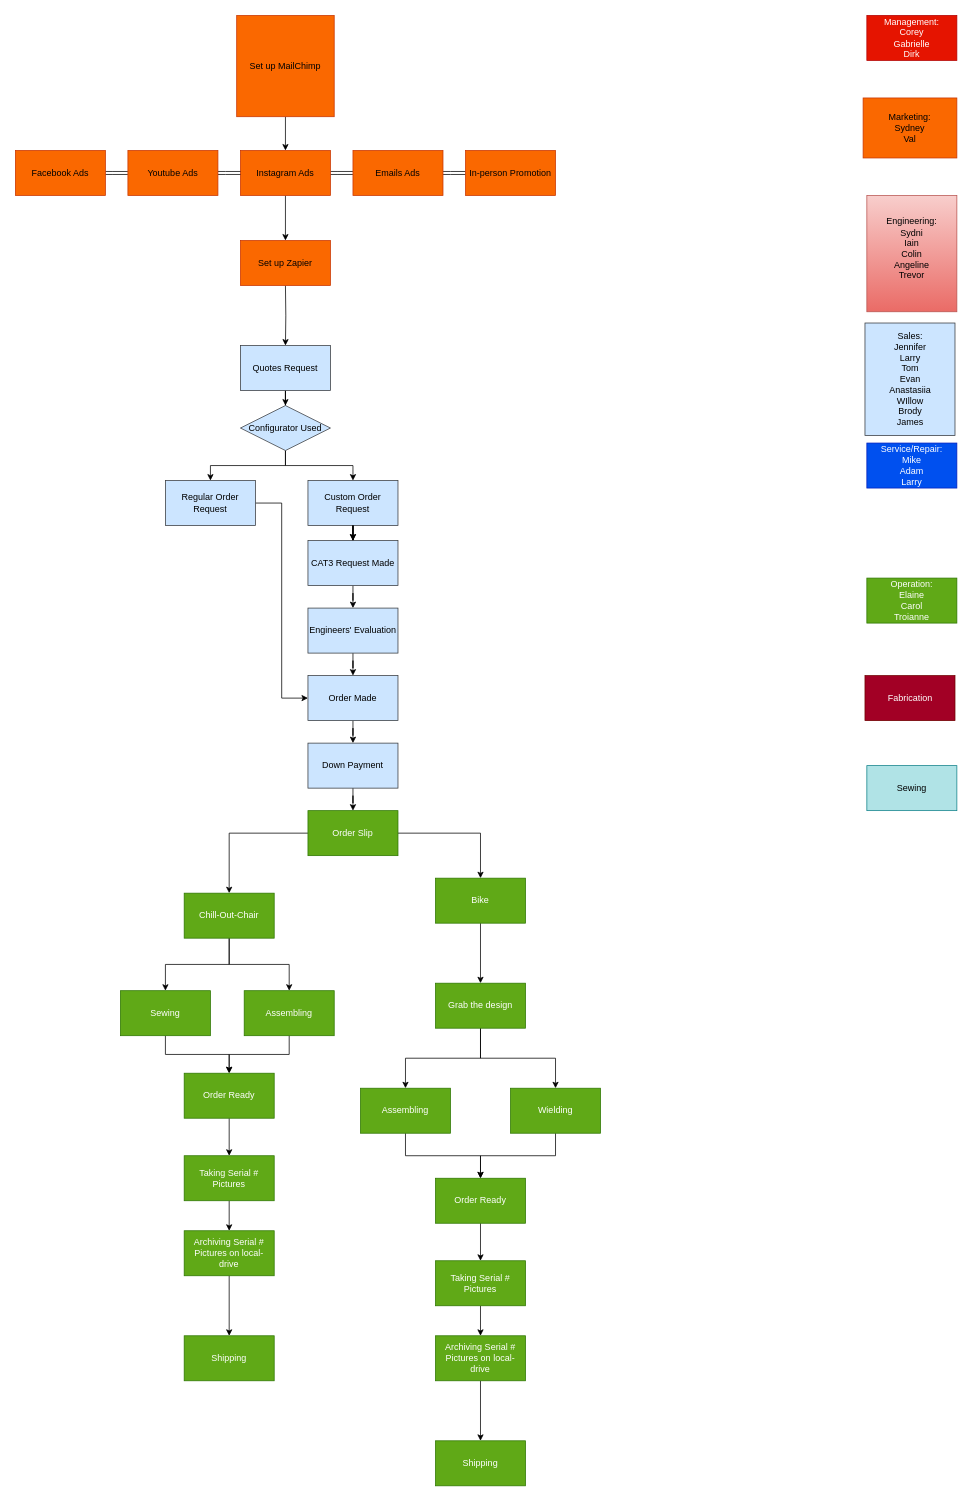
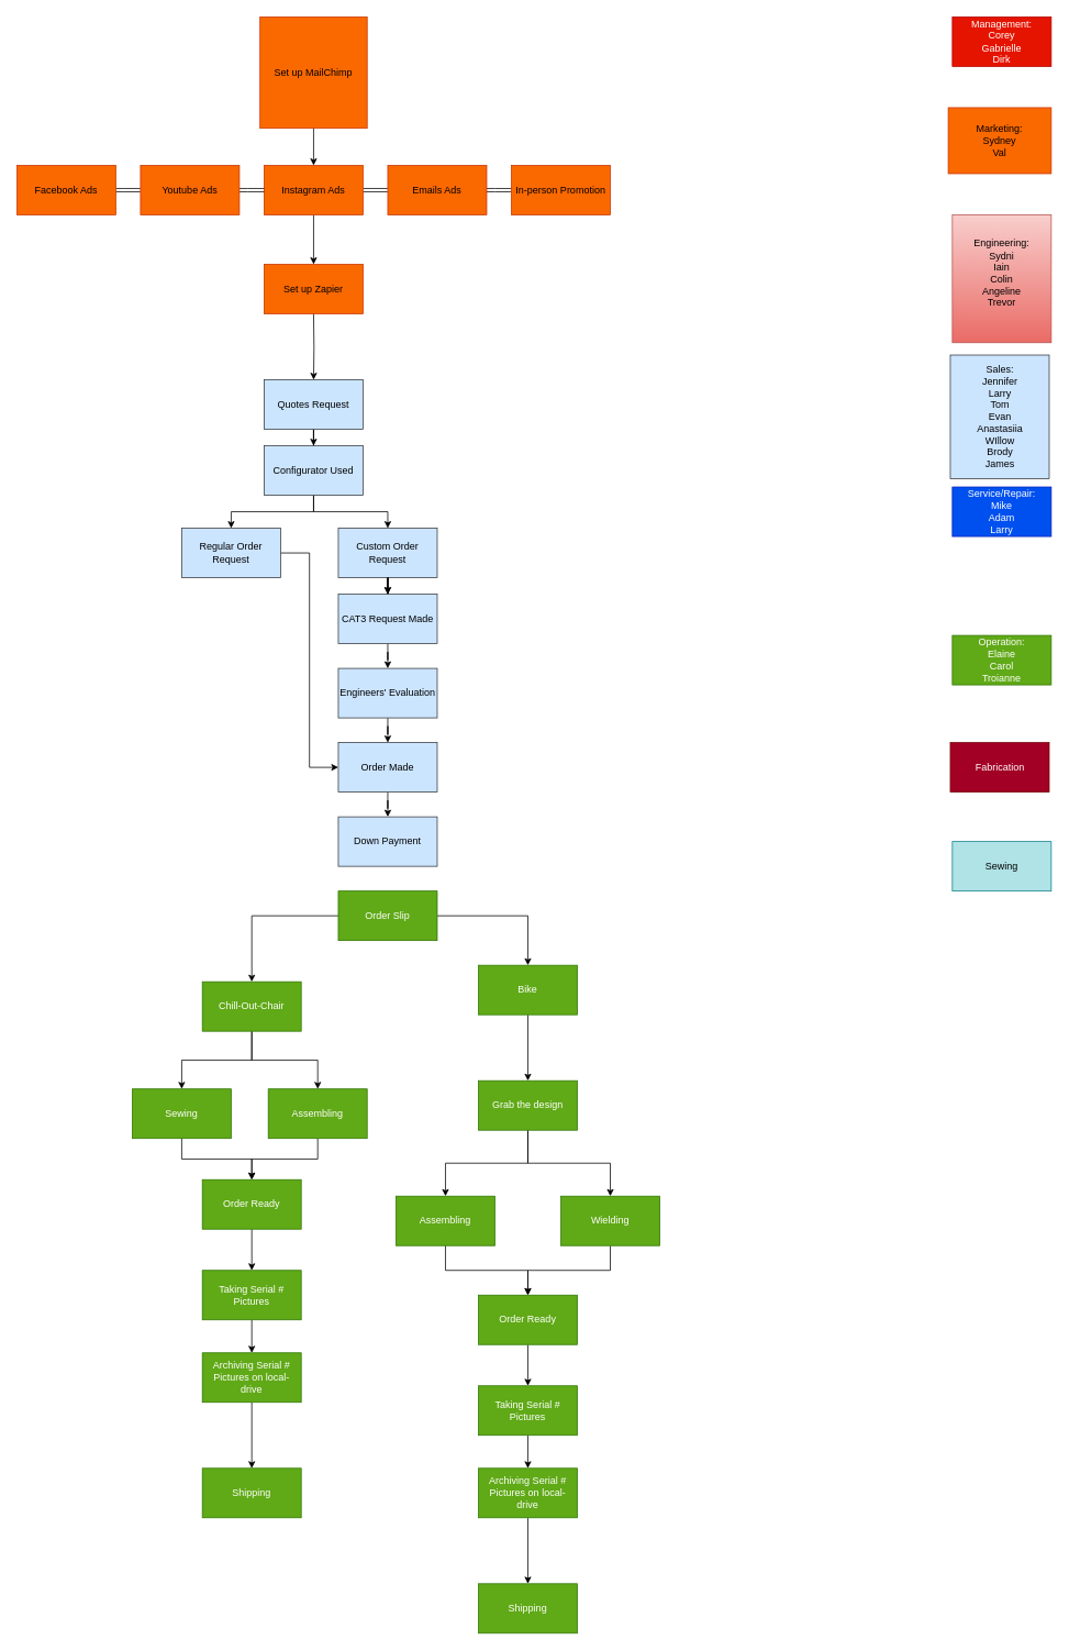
  <mxCell id="0" />
  <mxCell id="1" parent="0" />
  <mxCell id="2" value="" style="edgeStyle=orthogonalEdgeStyle;rounded=0;orthogonalLoop=1;jettySize=auto;html=1;" parent="1" source="3" target="6" edge="1"><mxGeometry relative="1" as="geometry" /></mxCell>
  <mxCell id="3" value="Quotes Request" style="rounded=0;whiteSpace=wrap;html=1;fillColor=#cce5ff;strokeColor=#36393d;" parent="1" vertex="1"><mxGeometry x="320" y="460" width="120" height="60" as="geometry" /></mxCell>
  <mxCell id="4" value="" style="edgeStyle=orthogonalEdgeStyle;rounded=0;orthogonalLoop=1;jettySize=auto;html=1;" parent="1" source="6" target="8" edge="1"><mxGeometry relative="1" as="geometry" /></mxCell>
  <mxCell id="5" value="" style="edgeStyle=orthogonalEdgeStyle;rounded=0;orthogonalLoop=1;jettySize=auto;html=1;" parent="1" source="6" target="10" edge="1"><mxGeometry relative="1" as="geometry" /></mxCell>
- <mxCell id="6" value="Configurator Used" style="rhombus;whiteSpace=wrap;html=1;fillColor=#cce5ff;strokeColor=#36393d;" parent="1" vertex="1"><mxGeometry x="320" y="540" width="120" height="60" as="geometry" /></mxCell>
+ <mxCell id="6" value="Configurator Used" style="rounded=0;whiteSpace=wrap;html=1;fillColor=#cce5ff;strokeColor=#36393d;" parent="1" vertex="1"><mxGeometry x="320" y="540" width="120" height="60" as="geometry" /></mxCell>
  <mxCell id="7" value="" style="edgeStyle=orthogonalEdgeStyle;rounded=0;orthogonalLoop=1;jettySize=auto;html=1;" parent="1" source="17" target="12" edge="1"><mxGeometry relative="1" as="geometry" /></mxCell>
  <mxCell id="8" value="Custom Order Request" style="rounded=0;whiteSpace=wrap;html=1;fillColor=#cce5ff;strokeColor=#36393d;" parent="1" vertex="1"><mxGeometry x="410" y="640" width="120" height="60" as="geometry" /></mxCell>
  <mxCell id="9" style="edgeStyle=orthogonalEdgeStyle;rounded=0;orthogonalLoop=1;jettySize=auto;html=1;entryX=0;entryY=0.5;entryDx=0;entryDy=0;" parent="1" source="10" target="14" edge="1"><mxGeometry relative="1" as="geometry" /></mxCell>
  <mxCell id="10" value="Regular Order Request" style="rounded=0;whiteSpace=wrap;html=1;fillColor=#cce5ff;strokeColor=#36393d;" parent="1" vertex="1"><mxGeometry x="220" y="640" width="120" height="60" as="geometry" /></mxCell>
  <mxCell id="11" value="" style="edgeStyle=orthogonalEdgeStyle;rounded=0;orthogonalLoop=1;jettySize=auto;html=1;" parent="1" source="12" target="14" edge="1"><mxGeometry relative="1" as="geometry" /></mxCell>
  <mxCell id="12" value="Engineers' Evaluation" style="rounded=0;whiteSpace=wrap;html=1;fillColor=#cce5ff;strokeColor=#36393d;" parent="1" vertex="1"><mxGeometry x="410" y="810" width="120" height="60" as="geometry" /></mxCell>
  <mxCell id="13" value="" style="edgeStyle=orthogonalEdgeStyle;rounded=0;orthogonalLoop=1;jettySize=auto;html=1;" parent="1" source="14" target="19" edge="1"><mxGeometry relative="1" as="geometry" /></mxCell>
  <mxCell id="14" value="Order Made" style="rounded=0;whiteSpace=wrap;html=1;fillColor=#cce5ff;strokeColor=#36393d;" parent="1" vertex="1"><mxGeometry x="410" y="900" width="120" height="60" as="geometry" /></mxCell>
  <mxCell id="15" value="" style="edgeStyle=orthogonalEdgeStyle;rounded=0;orthogonalLoop=1;jettySize=auto;html=1;" parent="1" source="8" target="17" edge="1"><mxGeometry relative="1" as="geometry"><mxPoint x="470" y="700" as="sourcePoint" /><mxPoint x="470" y="920" as="targetPoint" /></mxGeometry></mxCell>
  <mxCell id="16" value="" style="edgeStyle=orthogonalEdgeStyle;rounded=0;orthogonalLoop=1;jettySize=auto;html=1;" parent="1" source="8" target="17" edge="1"><mxGeometry relative="1" as="geometry"><mxPoint x="470" y="700" as="sourcePoint" /><mxPoint x="470" y="840" as="targetPoint" /></mxGeometry></mxCell>
  <mxCell id="17" value="CAT3 Request Made" style="rounded=0;whiteSpace=wrap;html=1;fillColor=#cce5ff;strokeColor=#36393d;" parent="1" vertex="1"><mxGeometry x="410" y="720" width="120" height="60" as="geometry" /></mxCell>
- <mxCell id="18" value="" style="edgeStyle=orthogonalEdgeStyle;rounded=0;orthogonalLoop=1;jettySize=auto;html=1;" parent="1" source="19" target="36" edge="1"><mxGeometry relative="1" as="geometry" /></mxCell>
  <mxCell id="19" value="Down Payment" style="whiteSpace=wrap;html=1;rounded=0;fillColor=#cce5ff;strokeColor=#36393d;" parent="1" vertex="1"><mxGeometry x="410" y="990" width="120" height="60" as="geometry" /></mxCell>
  <mxCell id="20" value="" style="edgeStyle=orthogonalEdgeStyle;rounded=0;orthogonalLoop=1;jettySize=auto;html=1;" parent="1" target="3" edge="1"><mxGeometry relative="1" as="geometry"><mxPoint x="380" y="380" as="sourcePoint" /></mxGeometry></mxCell>
  <mxCell id="21" value="" style="edgeStyle=orthogonalEdgeStyle;rounded=0;orthogonalLoop=1;jettySize=auto;html=1;shape=link;" parent="1" source="22" target="30" edge="1"><mxGeometry relative="1" as="geometry" /></mxCell>
  <mxCell id="22" value="Facebook Ads" style="rounded=0;whiteSpace=wrap;html=1;fillColor=#fa6800;fontColor=#000000;strokeColor=#C73500;" parent="1" vertex="1"><mxGeometry x="20" y="200" width="120" height="60" as="geometry" /></mxCell>
  <mxCell id="23" value="" style="edgeStyle=orthogonalEdgeStyle;rounded=0;orthogonalLoop=1;jettySize=auto;html=1;shape=link;" parent="1" source="25" target="27" edge="1"><mxGeometry relative="1" as="geometry" /></mxCell>
  <mxCell id="24" style="edgeStyle=orthogonalEdgeStyle;rounded=0;orthogonalLoop=1;jettySize=auto;html=1;" parent="1" source="25" target="33" edge="1"><mxGeometry relative="1" as="geometry" /></mxCell>
  <mxCell id="25" value="Instagram Ads" style="whiteSpace=wrap;html=1;fillColor=#fa6800;fontColor=#000000;strokeColor=#C73500;" parent="1" vertex="1"><mxGeometry x="320" y="200" width="120" height="60" as="geometry" /></mxCell>
  <mxCell id="26" value="" style="edgeStyle=orthogonalEdgeStyle;rounded=0;orthogonalLoop=1;jettySize=auto;html=1;shape=link;" parent="1" source="27" target="28" edge="1"><mxGeometry relative="1" as="geometry" /></mxCell>
  <mxCell id="27" value="Emails Ads" style="whiteSpace=wrap;html=1;fillColor=#fa6800;fontColor=#000000;strokeColor=#C73500;" parent="1" vertex="1"><mxGeometry x="470" y="200" width="120" height="60" as="geometry" /></mxCell>
  <mxCell id="28" value="In-person Promotion" style="rounded=0;whiteSpace=wrap;html=1;fillColor=#fa6800;fontColor=#000000;strokeColor=#C73500;" parent="1" vertex="1"><mxGeometry x="620" y="200" width="120" height="60" as="geometry" /></mxCell>
  <mxCell id="29" value="" style="edgeStyle=orthogonalEdgeStyle;rounded=0;orthogonalLoop=1;jettySize=auto;html=1;shape=link;" parent="1" source="30" target="25" edge="1"><mxGeometry relative="1" as="geometry" /></mxCell>
  <mxCell id="30" value="Youtube Ads" style="rounded=0;whiteSpace=wrap;html=1;fillColor=#fa6800;fontColor=#000000;strokeColor=#C73500;" parent="1" vertex="1"><mxGeometry x="170" y="200" width="120" height="60" as="geometry" /></mxCell>
  <mxCell id="31" value="" style="edgeStyle=orthogonalEdgeStyle;rounded=0;orthogonalLoop=1;jettySize=auto;html=1;" parent="1" source="32" target="25" edge="1"><mxGeometry relative="1" as="geometry" /></mxCell>
  <mxCell id="32" value="Set up MailChimp" style="rounded=0;whiteSpace=wrap;html=1;fillColor=#fa6800;fontColor=#000000;strokeColor=#C73500;" parent="1" vertex="1"><mxGeometry x="315" y="20" width="130" height="135" as="geometry" /></mxCell>
  <mxCell id="33" value="Set up Zapier" style="whiteSpace=wrap;html=1;fillColor=#fa6800;fontColor=#000000;strokeColor=#C73500;" parent="1" vertex="1"><mxGeometry x="320" y="320" width="120" height="60" as="geometry" /></mxCell>
  <mxCell id="34" value="" style="edgeStyle=orthogonalEdgeStyle;rounded=0;orthogonalLoop=1;jettySize=auto;html=1;" parent="1" source="36" target="39" edge="1"><mxGeometry relative="1" as="geometry" /></mxCell>
  <mxCell id="35" value="" style="edgeStyle=orthogonalEdgeStyle;rounded=0;orthogonalLoop=1;jettySize=auto;html=1;" parent="1" source="36" target="41" edge="1"><mxGeometry relative="1" as="geometry" /></mxCell>
  <mxCell id="36" value="Order Slip" style="whiteSpace=wrap;html=1;rounded=0;fillColor=#60a917;strokeColor=#2D7600;fontColor=#ffffff;" parent="1" vertex="1"><mxGeometry x="410" y="1080" width="120" height="60" as="geometry" /></mxCell>
  <mxCell id="37" value="" style="edgeStyle=orthogonalEdgeStyle;rounded=0;orthogonalLoop=1;jettySize=auto;html=1;" parent="1" source="39" target="46" edge="1"><mxGeometry relative="1" as="geometry" /></mxCell>
  <mxCell id="38" value="" style="edgeStyle=orthogonalEdgeStyle;rounded=0;orthogonalLoop=1;jettySize=auto;html=1;" parent="1" source="39" target="48" edge="1"><mxGeometry relative="1" as="geometry" /></mxCell>
  <mxCell id="39" value="Chill-Out-Chair" style="whiteSpace=wrap;html=1;rounded=0;fillColor=#60a917;strokeColor=#2D7600;fontColor=#ffffff;" parent="1" vertex="1"><mxGeometry x="245" y="1190" width="120" height="60" as="geometry" /></mxCell>
  <mxCell id="40" value="" style="edgeStyle=orthogonalEdgeStyle;rounded=0;orthogonalLoop=1;jettySize=auto;html=1;" parent="1" source="41" target="44" edge="1"><mxGeometry relative="1" as="geometry" /></mxCell>
  <mxCell id="41" value="Bike" style="whiteSpace=wrap;html=1;rounded=0;fillColor=#60a917;strokeColor=#2D7600;fontColor=#ffffff;" parent="1" vertex="1"><mxGeometry x="580" y="1170" width="120" height="60" as="geometry" /></mxCell>
  <mxCell id="42" value="" style="edgeStyle=orthogonalEdgeStyle;rounded=0;orthogonalLoop=1;jettySize=auto;html=1;" parent="1" source="44" target="50" edge="1"><mxGeometry relative="1" as="geometry" /></mxCell>
  <mxCell id="43" value="" style="edgeStyle=orthogonalEdgeStyle;rounded=0;orthogonalLoop=1;jettySize=auto;html=1;" parent="1" source="44" target="52" edge="1"><mxGeometry relative="1" as="geometry" /></mxCell>
  <mxCell id="44" value="Grab the design" style="whiteSpace=wrap;html=1;fillColor=#60a917;strokeColor=#2D7600;rounded=0;fontColor=#ffffff;" parent="1" vertex="1"><mxGeometry x="580" y="1310" width="120" height="60" as="geometry" /></mxCell>
  <mxCell id="45" value="" style="edgeStyle=orthogonalEdgeStyle;rounded=0;orthogonalLoop=1;jettySize=auto;html=1;" parent="1" source="46" target="54" edge="1"><mxGeometry relative="1" as="geometry" /></mxCell>
  <mxCell id="46" value="Sewing" style="whiteSpace=wrap;html=1;fillColor=#60a917;strokeColor=#2D7600;rounded=0;fontColor=#ffffff;" parent="1" vertex="1"><mxGeometry x="160" y="1320" width="120" height="60" as="geometry" /></mxCell>
  <mxCell id="47" value="" style="edgeStyle=orthogonalEdgeStyle;rounded=0;orthogonalLoop=1;jettySize=auto;html=1;" parent="1" source="48" target="54" edge="1"><mxGeometry relative="1" as="geometry" /></mxCell>
  <mxCell id="48" value="Assembling" style="whiteSpace=wrap;html=1;rounded=0;fillColor=#60a917;strokeColor=#2D7600;fontColor=#ffffff;" parent="1" vertex="1"><mxGeometry x="325" y="1320" width="120" height="60" as="geometry" /></mxCell>
  <mxCell id="49" value="" style="edgeStyle=orthogonalEdgeStyle;rounded=0;orthogonalLoop=1;jettySize=auto;html=1;" parent="1" source="50" target="56" edge="1"><mxGeometry relative="1" as="geometry" /></mxCell>
  <mxCell id="50" value="Assembling" style="whiteSpace=wrap;html=1;fillColor=#60a917;strokeColor=#2D7600;fontColor=#ffffff;rounded=0;" parent="1" vertex="1"><mxGeometry x="480" y="1450" width="120" height="60" as="geometry" /></mxCell>
  <mxCell id="51" style="edgeStyle=orthogonalEdgeStyle;rounded=0;orthogonalLoop=1;jettySize=auto;html=1;" parent="1" source="52" target="56" edge="1"><mxGeometry relative="1" as="geometry" /></mxCell>
  <mxCell id="52" value="Wielding" style="whiteSpace=wrap;html=1;fillColor=#60a917;strokeColor=#2D7600;fontColor=#ffffff;rounded=0;" parent="1" vertex="1"><mxGeometry x="680" y="1450" width="120" height="60" as="geometry" /></mxCell>
  <mxCell id="53" value="" style="edgeStyle=orthogonalEdgeStyle;rounded=0;orthogonalLoop=1;jettySize=auto;html=1;" parent="1" source="54" target="58" edge="1"><mxGeometry relative="1" as="geometry" /></mxCell>
  <mxCell id="54" value="Order Ready" style="whiteSpace=wrap;html=1;fillColor=#60a917;strokeColor=#2D7600;fontColor=#ffffff;rounded=0;" parent="1" vertex="1"><mxGeometry x="245" y="1430" width="120" height="60" as="geometry" /></mxCell>
  <mxCell id="55" style="edgeStyle=orthogonalEdgeStyle;rounded=0;orthogonalLoop=1;jettySize=auto;html=1;" parent="1" source="56" target="60" edge="1"><mxGeometry relative="1" as="geometry" /></mxCell>
  <mxCell id="56" value="Order Ready" style="whiteSpace=wrap;html=1;fillColor=#60a917;strokeColor=#2D7600;fontColor=#ffffff;rounded=0;" parent="1" vertex="1"><mxGeometry x="580" y="1570" width="120" height="60" as="geometry" /></mxCell>
  <mxCell id="57" value="" style="edgeStyle=orthogonalEdgeStyle;rounded=0;orthogonalLoop=1;jettySize=auto;html=1;" parent="1" source="58" target="62" edge="1"><mxGeometry relative="1" as="geometry" /></mxCell>
  <mxCell id="58" value="Taking Serial # Pictures" style="whiteSpace=wrap;html=1;fillColor=#60a917;strokeColor=#2D7600;fontColor=#ffffff;rounded=0;" parent="1" vertex="1"><mxGeometry x="245" y="1540" width="120" height="60" as="geometry" /></mxCell>
  <mxCell id="59" style="edgeStyle=orthogonalEdgeStyle;rounded=0;orthogonalLoop=1;jettySize=auto;html=1;" parent="1" source="60" target="64" edge="1"><mxGeometry relative="1" as="geometry" /></mxCell>
  <mxCell id="60" value="Taking Serial # Pictures" style="whiteSpace=wrap;html=1;fillColor=#60a917;strokeColor=#2D7600;fontColor=#ffffff;rounded=0;" parent="1" vertex="1"><mxGeometry x="580" y="1680" width="120" height="60" as="geometry" /></mxCell>
  <mxCell id="61" value="" style="edgeStyle=orthogonalEdgeStyle;rounded=0;orthogonalLoop=1;jettySize=auto;html=1;" parent="1" source="62" target="73" edge="1"><mxGeometry relative="1" as="geometry" /></mxCell>
  <mxCell id="62" value="Archiving Serial # Pictures on local-drive" style="whiteSpace=wrap;html=1;fillColor=#60a917;strokeColor=#2D7600;fontColor=#ffffff;rounded=0;" parent="1" vertex="1"><mxGeometry x="245" y="1640" width="120" height="60" as="geometry" /></mxCell>
  <mxCell id="63" value="" style="edgeStyle=orthogonalEdgeStyle;rounded=0;orthogonalLoop=1;jettySize=auto;html=1;" parent="1" source="64" target="74" edge="1"><mxGeometry relative="1" as="geometry" /></mxCell>
  <mxCell id="64" value="Archiving Serial # Pictures on local-drive" style="whiteSpace=wrap;html=1;fillColor=#60a917;strokeColor=#2D7600;fontColor=#ffffff;rounded=0;" parent="1" vertex="1"><mxGeometry x="580" y="1780" width="120" height="60" as="geometry" /></mxCell>
  <mxCell id="65" value="Marketing:&lt;div&gt;&lt;span style=&quot;background-color: transparent; color: light-dark(rgb(0, 0, 0), rgb(237, 237, 237));&quot;&gt;Sydney&lt;/span&gt;&lt;div&gt;&lt;div&gt;Val&lt;/div&gt;&lt;/div&gt;&lt;/div&gt;" style="text;html=1;align=center;verticalAlign=middle;whiteSpace=wrap;rounded=0;fillColor=#fa6800;fontColor=#000000;strokeColor=#C73500;" parent="1" vertex="1"><mxGeometry x="1150" y="130" width="125" height="80" as="geometry" /></mxCell>
  <mxCell id="66" value="Sales:&lt;div&gt;Jennifer&lt;/div&gt;&lt;div&gt;Larry&lt;/div&gt;&lt;div&gt;Tom&lt;/div&gt;&lt;div&gt;Evan&lt;/div&gt;&lt;div&gt;Anastasiia&lt;/div&gt;&lt;div&gt;WIllow&lt;/div&gt;&lt;div&gt;Brody&lt;/div&gt;&lt;div&gt;James&lt;/div&gt;" style="rounded=0;whiteSpace=wrap;html=1;fillColor=#cce5ff;strokeColor=#36393d;" parent="1" vertex="1"><mxGeometry x="1152.5" y="430" width="120" height="150" as="geometry" /></mxCell>
  <mxCell id="67" value="Operation:&lt;div&gt;Elaine&lt;/div&gt;&lt;div&gt;Carol&lt;/div&gt;&lt;div&gt;Troianne&lt;/div&gt;" style="rounded=0;whiteSpace=wrap;html=1;fillColor=#60a917;strokeColor=#2D7600;fontColor=#ffffff;" parent="1" vertex="1"><mxGeometry x="1155" y="770" width="120" height="60" as="geometry" /></mxCell>
  <mxCell id="68" value="Engineering:&lt;div&gt;Sydni&lt;/div&gt;&lt;div&gt;Iain&lt;/div&gt;&lt;div&gt;Colin&lt;/div&gt;&lt;div&gt;Angeline&lt;/div&gt;&lt;div&gt;Trevor&lt;/div&gt;&lt;div&gt;&lt;br&gt;&lt;/div&gt;" style="rounded=0;whiteSpace=wrap;html=1;fillColor=#f8cecc;strokeColor=#b85450;gradientColor=#ea6b66;" parent="1" vertex="1"><mxGeometry x="1155" y="260" width="120" height="155" as="geometry" /></mxCell>
  <mxCell id="69" value="Service/Repair:&lt;div&gt;Mike&lt;br&gt;Adam&lt;/div&gt;&lt;div&gt;Larry&lt;/div&gt;" style="rounded=0;whiteSpace=wrap;html=1;fillColor=#0050ef;strokeColor=#001DBC;fontColor=#ffffff;" parent="1" vertex="1"><mxGeometry x="1155" y="590" width="120" height="60" as="geometry" /></mxCell>
  <mxCell id="70" value="Management:&lt;div&gt;Corey&lt;/div&gt;&lt;div&gt;Gabrielle&lt;/div&gt;&lt;div&gt;Dirk&lt;/div&gt;" style="rounded=0;whiteSpace=wrap;html=1;fillColor=#e51400;fontColor=#ffffff;strokeColor=#B20000;" parent="1" vertex="1"><mxGeometry x="1155" y="20" width="120" height="60" as="geometry" /></mxCell>
  <mxCell id="71" value="Fabrication" style="rounded=0;whiteSpace=wrap;html=1;fillColor=#a20025;fontColor=#ffffff;strokeColor=#6F0000;" parent="1" vertex="1"><mxGeometry x="1152.5" y="900" width="120" height="60" as="geometry" /></mxCell>
  <mxCell id="72" value="Sewing" style="rounded=0;whiteSpace=wrap;html=1;fillColor=#b0e3e6;strokeColor=#0e8088;" parent="1" vertex="1"><mxGeometry x="1155" y="1020" width="120" height="60" as="geometry" /></mxCell>
  <mxCell id="73" value="Shipping" style="whiteSpace=wrap;html=1;fillColor=#60a917;strokeColor=#2D7600;fontColor=#ffffff;rounded=0;" parent="1" vertex="1"><mxGeometry x="245" y="1780" width="120" height="60" as="geometry" /></mxCell>
  <mxCell id="74" value="Shipping" style="whiteSpace=wrap;html=1;fillColor=#60a917;strokeColor=#2D7600;fontColor=#ffffff;rounded=0;" parent="1" vertex="1"><mxGeometry x="580" y="1920" width="120" height="60" as="geometry" /></mxCell>
